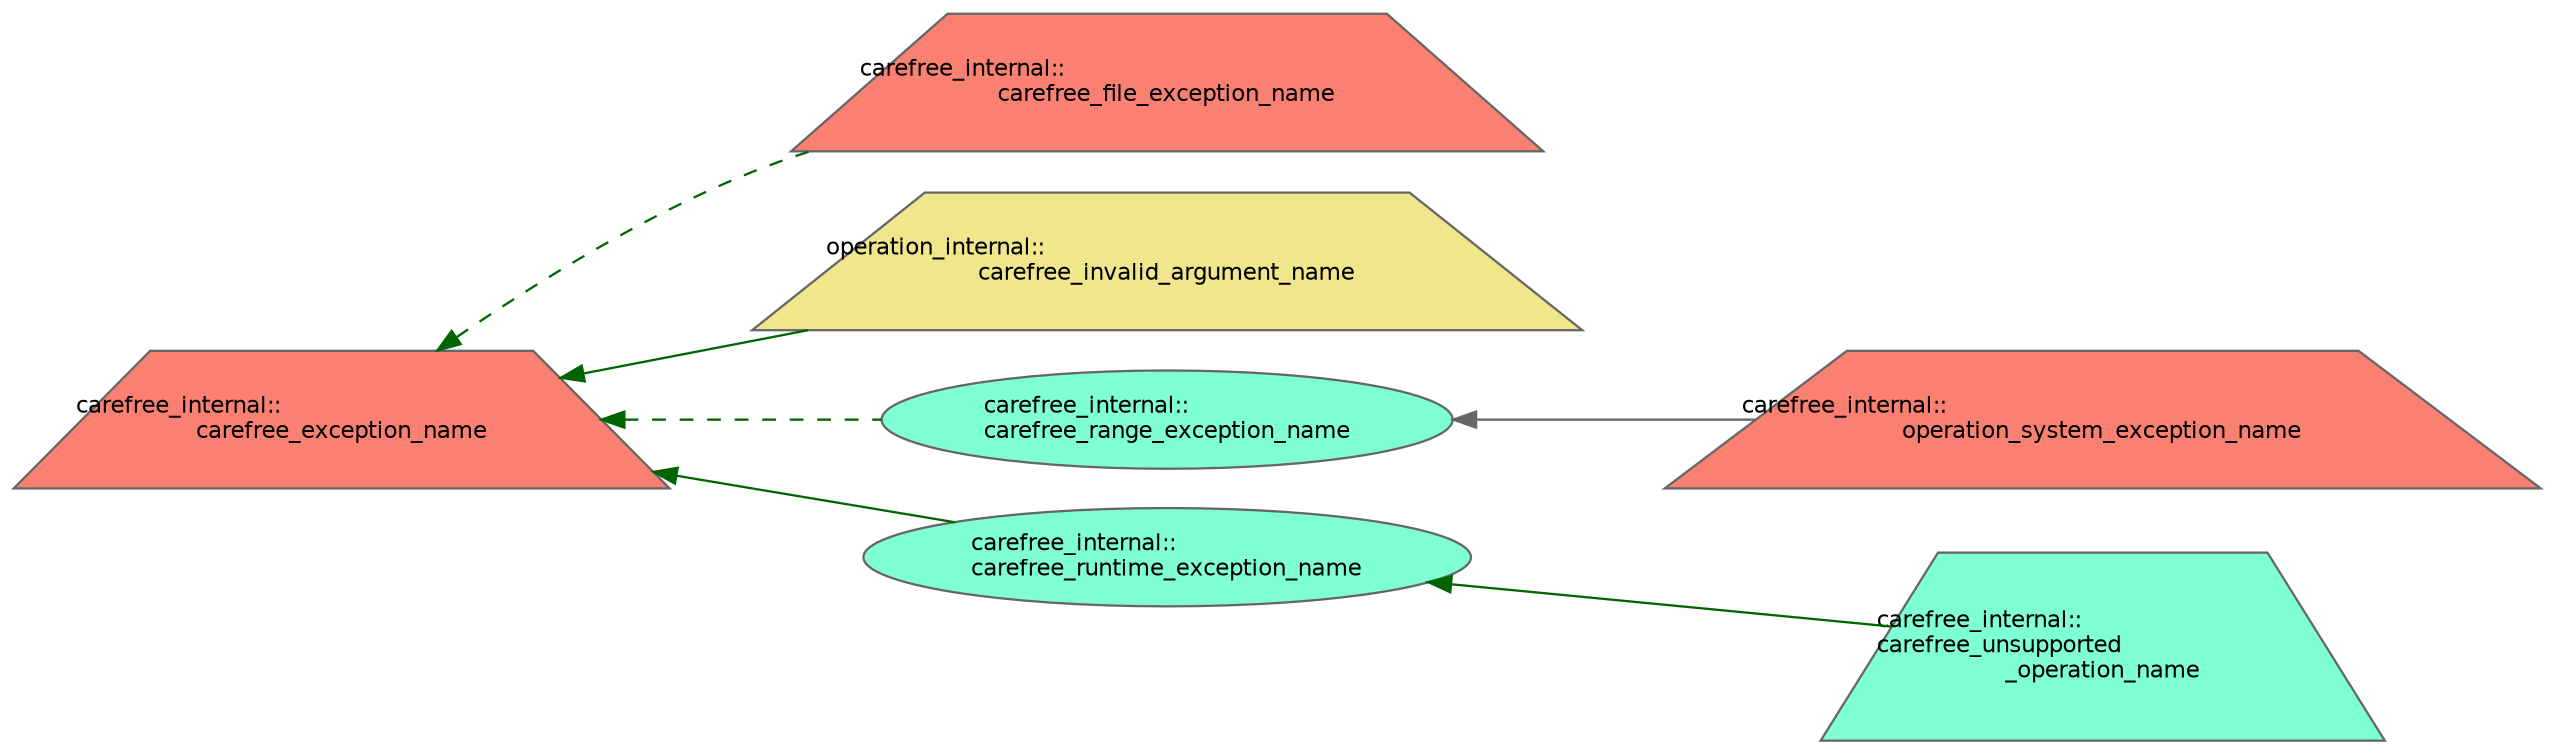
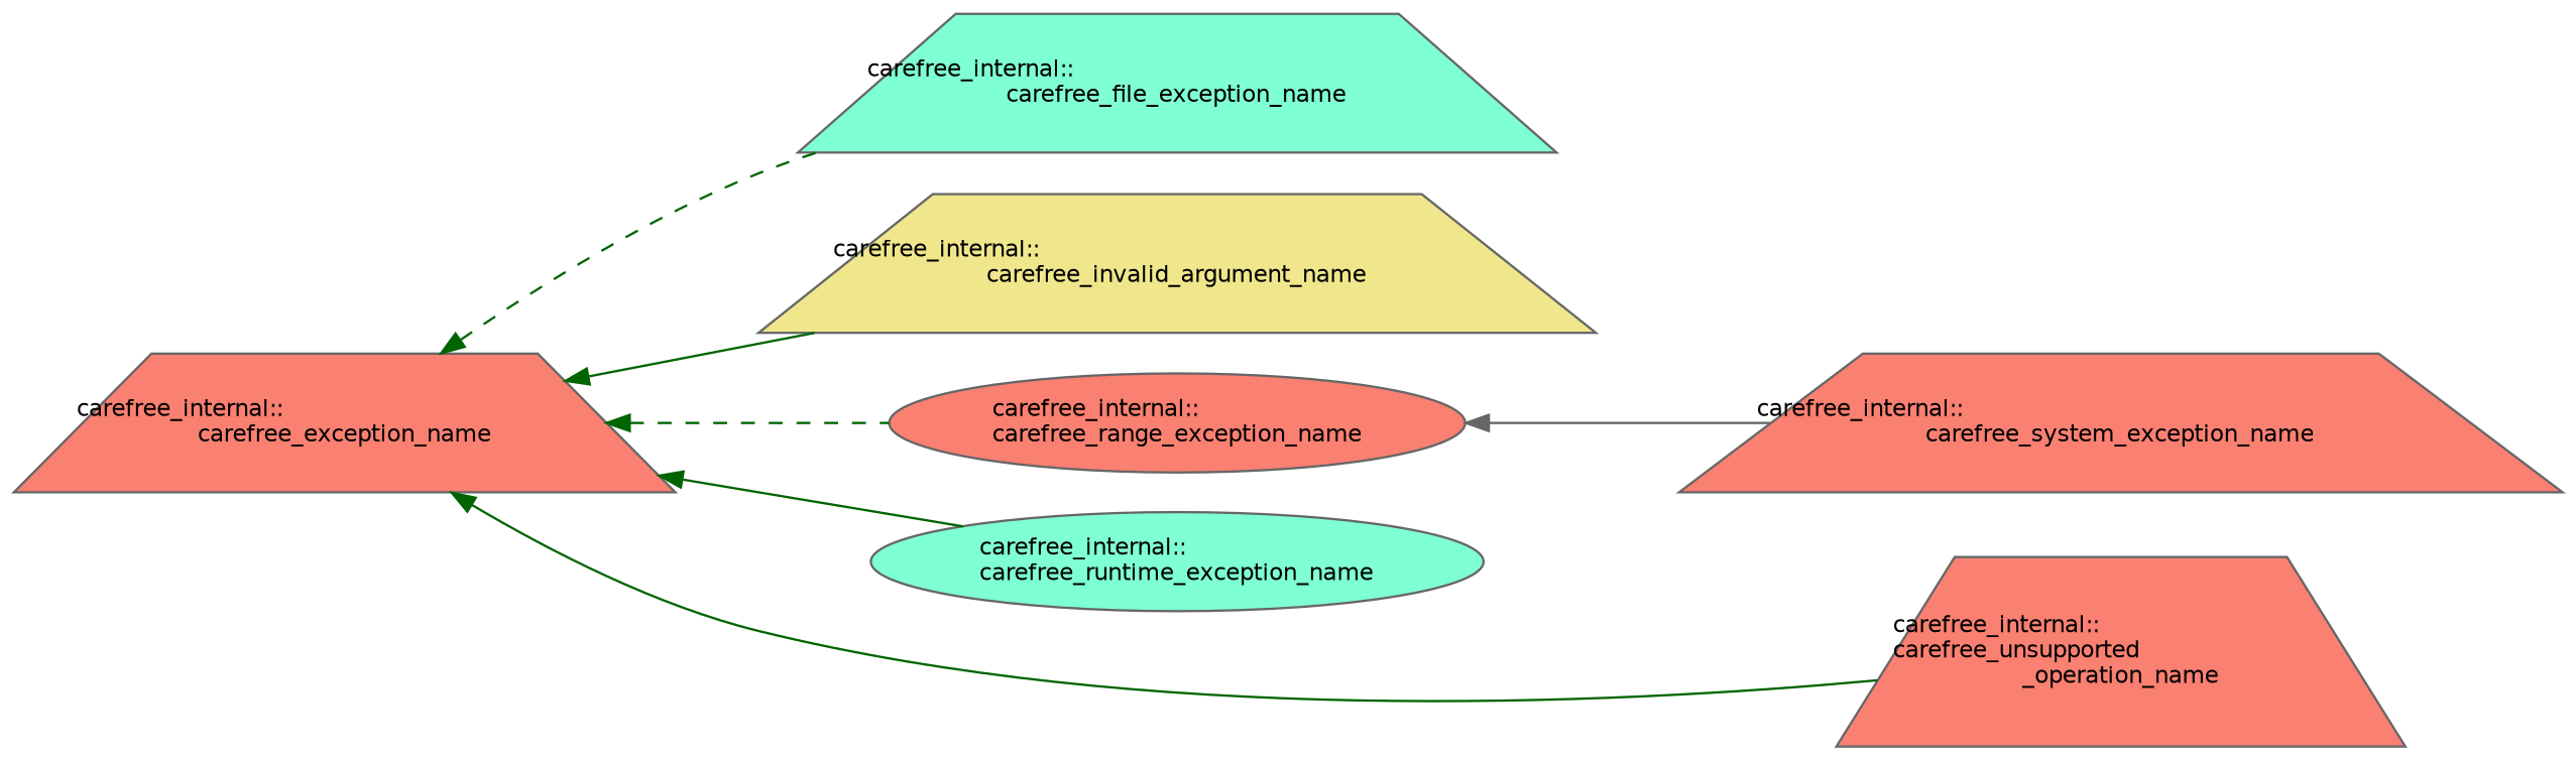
  digraph {
    rankdir=LR
    node [color=gray40 fillcolor=salmon fontname=Helvetica fontsize=10 shape=trapezium style=filled]
    edge [color=darkgreen dir=back fontname=Helvetica fontsize=10 labelfontname=Helvetica labelfontsize=10 style=solid]
    n1 [fontcolor=black height=0.2 label="carefree_internal::\lcarefree_exception_name" width=0.4]
-   n2 [height=0.2 label="carefree_internal::\lcarefree_file_exception_name" width=0.4]
-   n3 [fillcolor=khaki height=0.2 label="operation_internal::\lcarefree_invalid_argument_name" width=0.4]
-   n4 [fillcolor=aquamarine height=0.2 label="carefree_internal::\lcarefree_range_exception_name" shape=ellipse width=0.4]
+   n2 [fillcolor=aquamarine height=0.2 label="carefree_internal::\lcarefree_file_exception_name" width=0.4]
+   n3 [fillcolor=khaki height=0.2 label="carefree_internal::\lcarefree_invalid_argument_name" width=0.4]
+   n4 [height=0.2 label="carefree_internal::\lcarefree_range_exception_name" shape=ellipse width=0.4]
    n5 [fillcolor=aquamarine height=0.2 label="carefree_internal::\lcarefree_runtime_exception_name" shape=ellipse width=0.4]
-   n6 [fillcolor=aquamarine height=0.2 label="carefree_internal::\lcarefree_unsupported\l_operation_name" width=0.4]
-   n7 [height=0.2 label="carefree_internal::\loperation_system_exception_name" width=0.4]
+   n6 [height=0.2 label="carefree_internal::\lcarefree_unsupported\l_operation_name" width=0.4]
+   n7 [height=0.2 label="carefree_internal::\lcarefree_system_exception_name" width=0.4]
    n1 -> n2 [style=dashed]
    n1 -> n3
    n1 -> n4 [style=dashed]
    n1 -> n5
-   n5 -> n6
+   n1 -> n6
    n4 -> n7 [color=gray40]
  }
